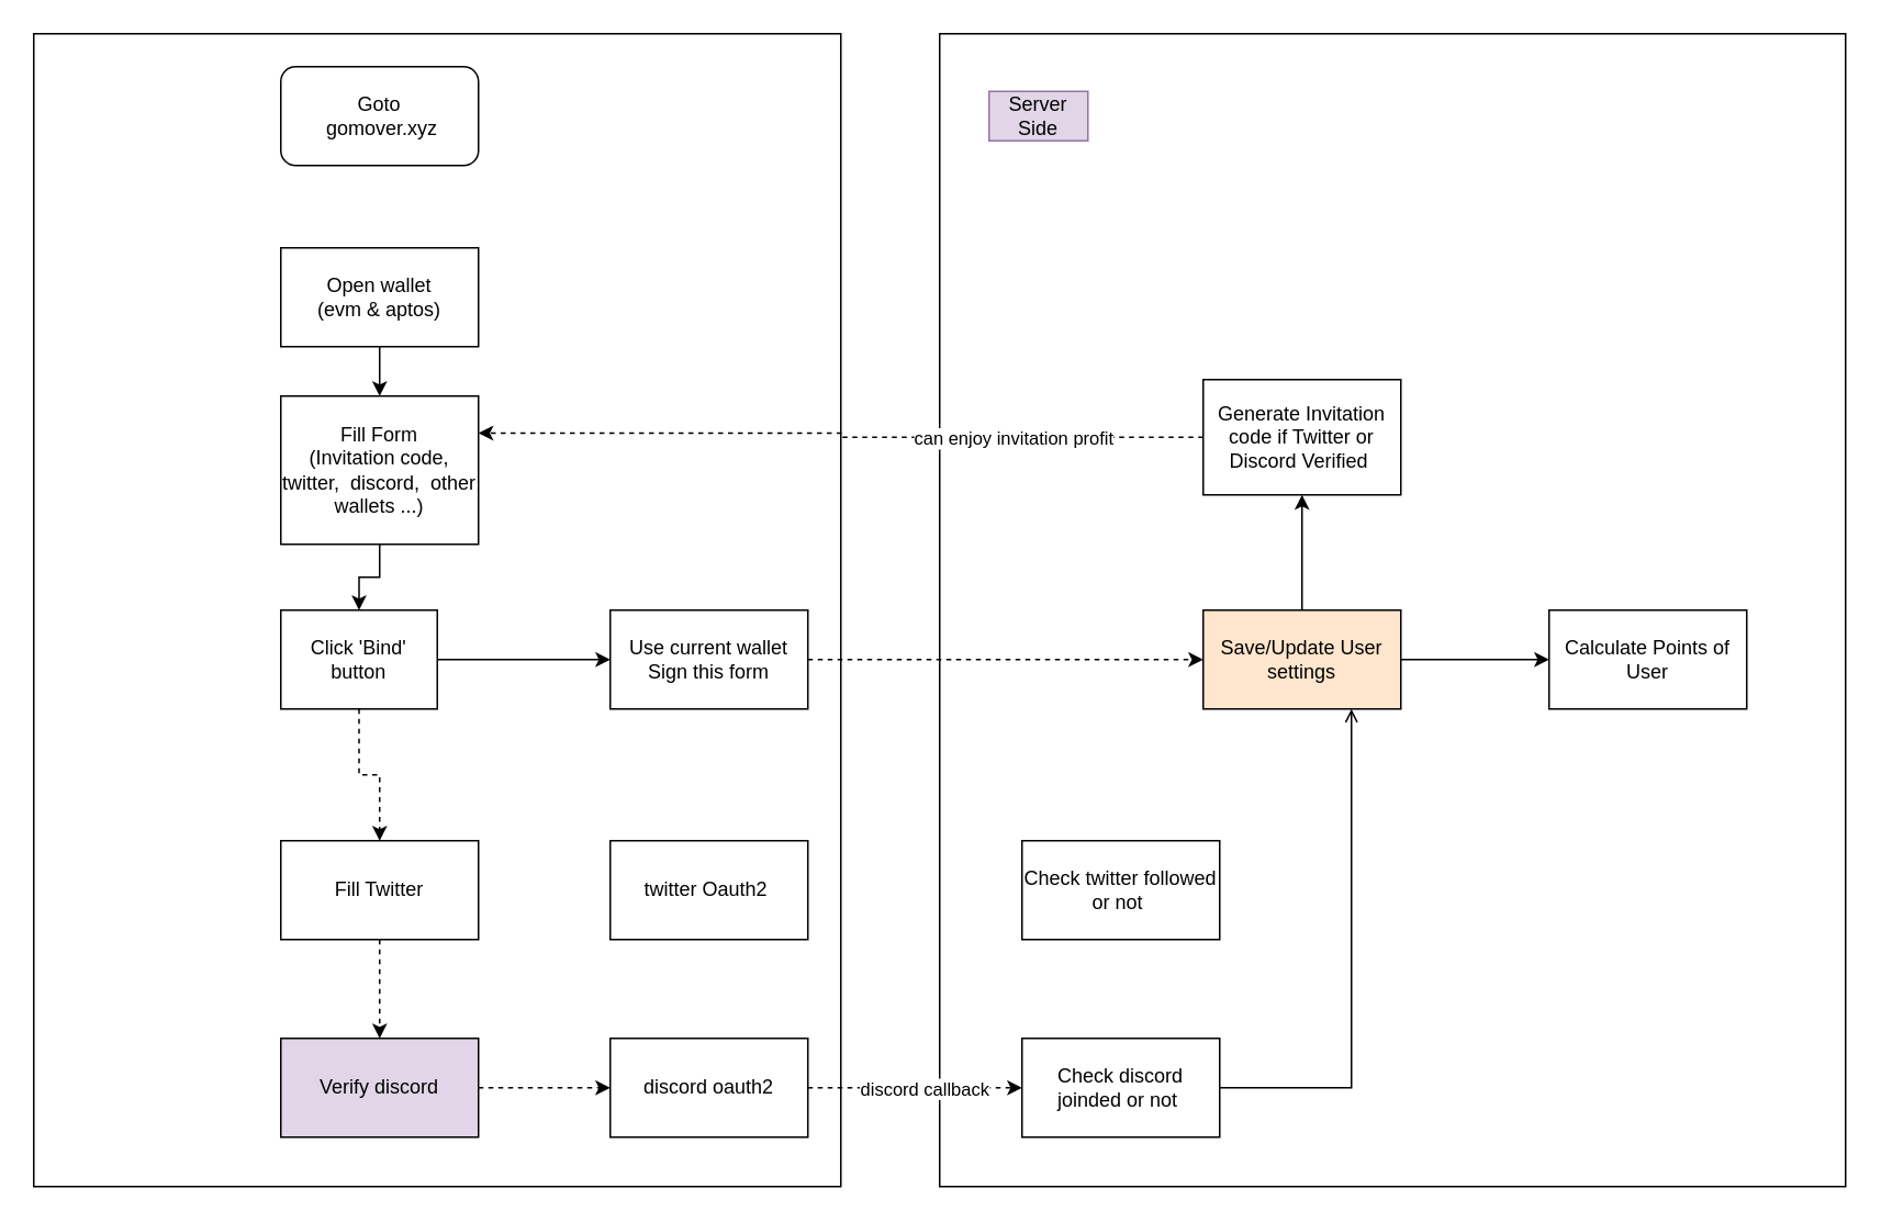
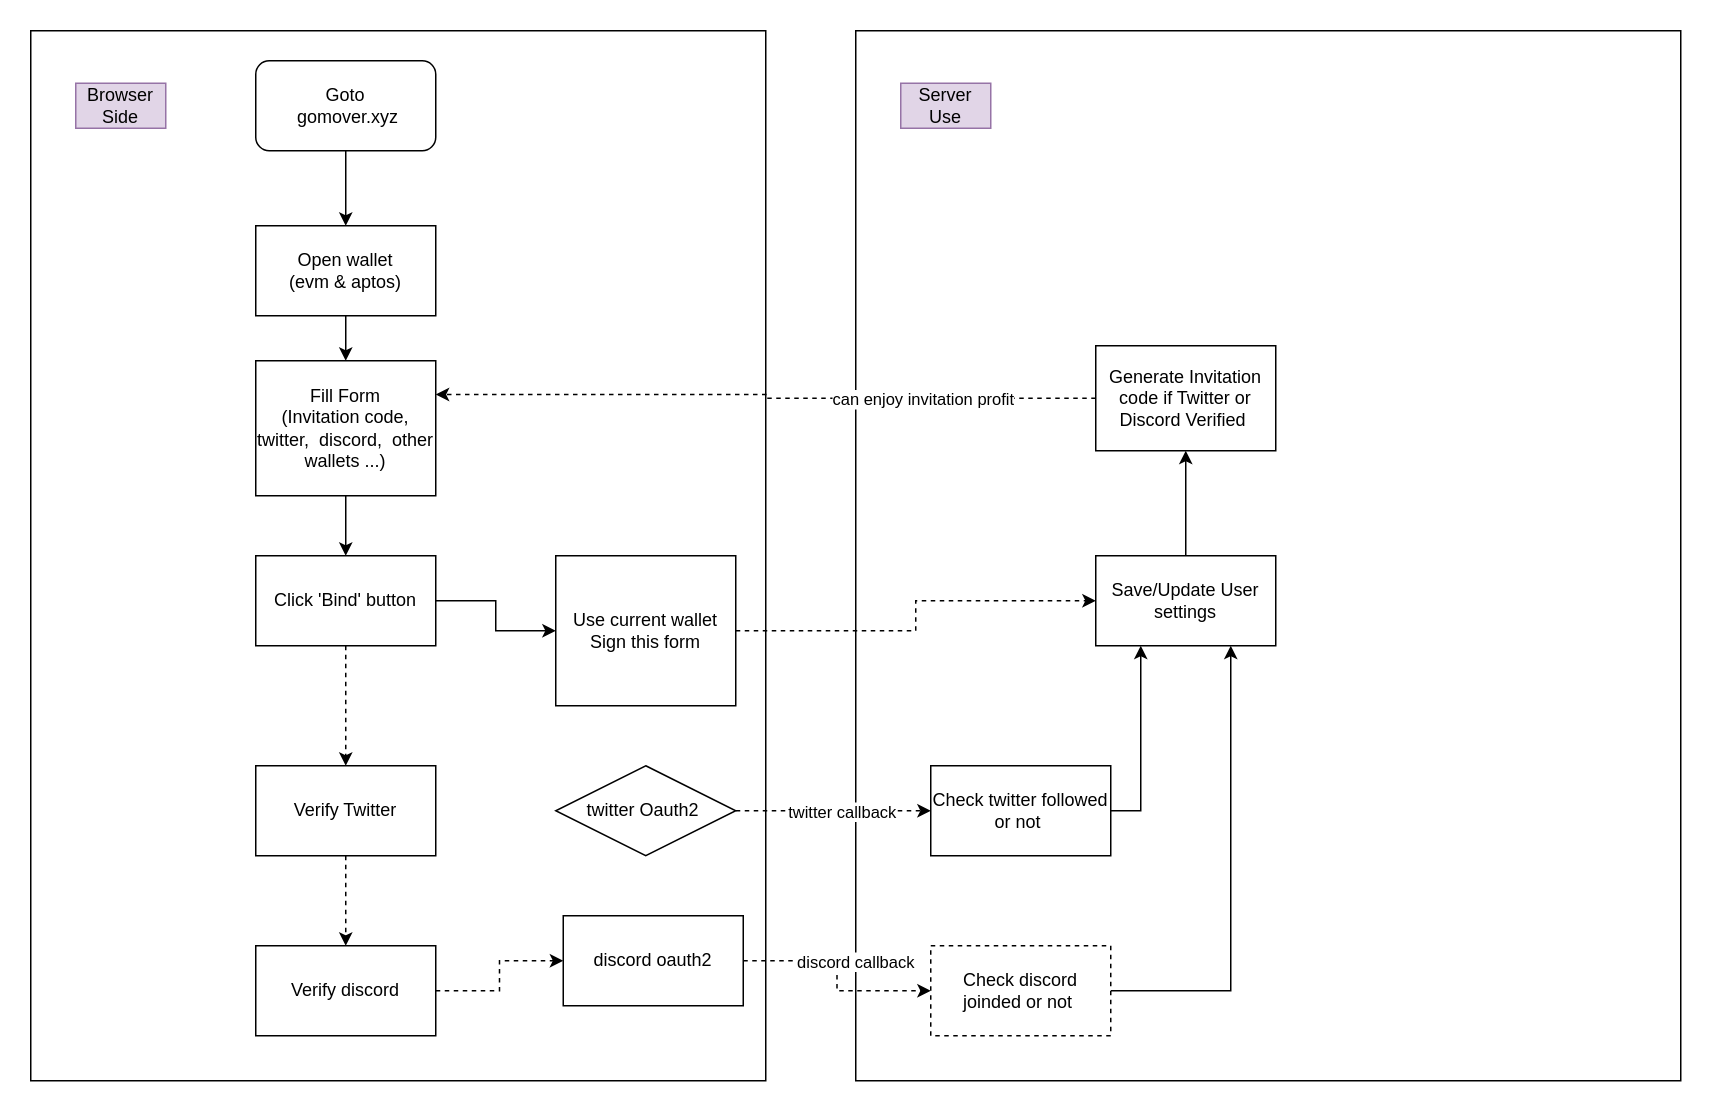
  <mxCell id="0" />
  <mxCell id="1" parent="0" />
  <mxCell id="2" value="" style="rounded=0;whiteSpace=wrap;html=1;" vertex="1" parent="1"><mxGeometry x="570" y="20" width="550" height="700" as="geometry" /></mxCell>
  <mxCell id="3" value="" style="rounded=0;whiteSpace=wrap;html=1;" vertex="1" parent="1"><mxGeometry x="20" y="20" width="490" height="700" as="geometry" /></mxCell>
+ <mxCell id="4" style="edgeStyle=orthogonalEdgeStyle;rounded=0;orthogonalLoop=1;jettySize=auto;html=1;entryX=0.5;entryY=0;entryDx=0;entryDy=0;" edge="1" parent="1" source="5" target="7"><mxGeometry relative="1" as="geometry" /></mxCell>
  <mxCell id="5" value="Goto&lt;br&gt;&amp;nbsp;gomover.xyz" style="rounded=1;whiteSpace=wrap;html=1;" vertex="1" parent="1"><mxGeometry x="170" y="40" width="120" height="60" as="geometry" /></mxCell>
  <mxCell id="6" value="" style="edgeStyle=orthogonalEdgeStyle;rounded=0;orthogonalLoop=1;jettySize=auto;html=1;" edge="1" parent="1" source="7" target="9"><mxGeometry relative="1" as="geometry" /></mxCell>
  <mxCell id="7" value="Open wallet&lt;br&gt;(evm &amp;amp; aptos)" style="whiteSpace=wrap;html=1;" vertex="1" parent="1"><mxGeometry x="170" y="150" width="120" height="60" as="geometry" /></mxCell>
  <mxCell id="8" value="" style="edgeStyle=orthogonalEdgeStyle;rounded=0;orthogonalLoop=1;jettySize=auto;html=1;" edge="1" parent="1" source="9" target="12"><mxGeometry relative="1" as="geometry" /></mxCell>
  <mxCell id="9" value="Fill Form&lt;br&gt;(Invitation code, twitter,&amp;nbsp; discord,&amp;nbsp; other wallets ...)" style="whiteSpace=wrap;html=1;" vertex="1" parent="1"><mxGeometry x="170" y="240" width="120" height="90" as="geometry" /></mxCell>
  <mxCell id="10" value="" style="edgeStyle=orthogonalEdgeStyle;rounded=0;orthogonalLoop=1;jettySize=auto;html=1;" edge="1" parent="1" source="12" target="14"><mxGeometry relative="1" as="geometry" /></mxCell>
  <mxCell id="11" value="" style="edgeStyle=orthogonalEdgeStyle;rounded=0;orthogonalLoop=1;jettySize=auto;html=1;dashed=1;" edge="1" parent="1" source="12" target="17"><mxGeometry relative="1" as="geometry" /></mxCell>
- <mxCell id="12" value="Click 'Bind' button" style="whiteSpace=wrap;html=1;" vertex="1" parent="1"><mxGeometry x="170" y="370" width="95" height="60" as="geometry" /></mxCell>
+ <mxCell id="12" value="Click 'Bind' button" style="whiteSpace=wrap;html=1;" vertex="1" parent="1"><mxGeometry x="170" y="370" width="120" height="60" as="geometry" /></mxCell>
  <mxCell id="13" style="edgeStyle=orthogonalEdgeStyle;rounded=0;orthogonalLoop=1;jettySize=auto;html=1;dashed=1;" edge="1" parent="1" source="14" target="28"><mxGeometry relative="1" as="geometry" /></mxCell>
- <mxCell id="14" value="Use current wallet Sign this form" style="whiteSpace=wrap;html=1;" vertex="1" parent="1"><mxGeometry x="370" y="370" width="120" height="60" as="geometry" /></mxCell>
+ <mxCell id="14" value="Use current wallet Sign this form" style="whiteSpace=wrap;html=1;" vertex="1" parent="1"><mxGeometry x="370" y="370" width="120" height="100" as="geometry" /></mxCell>
+ <mxCell id="15" value="Browser&lt;br&gt;Side" style="text;html=1;strokeColor=#9673a6;fillColor=#e1d5e7;align=center;verticalAlign=middle;whiteSpace=wrap;rounded=0;" vertex="1" parent="1"><mxGeometry x="50" y="55" width="60" height="30" as="geometry" /></mxCell>
  <mxCell id="16" value="" style="edgeStyle=orthogonalEdgeStyle;rounded=0;orthogonalLoop=1;jettySize=auto;html=1;dashed=1;" edge="1" parent="1" source="17" target="22"><mxGeometry relative="1" as="geometry" /></mxCell>
- <mxCell id="17" value="Fill Twitter" style="whiteSpace=wrap;html=1;" vertex="1" parent="1"><mxGeometry x="170" y="510" width="120" height="60" as="geometry" /></mxCell>
- <mxCell id="20" value="twitter Oauth2&amp;nbsp;" style="whiteSpace=wrap;html=1;" vertex="1" parent="1"><mxGeometry x="370" y="510" width="120" height="60" as="geometry" /></mxCell>
+ <mxCell id="17" value="Verify Twitter" style="whiteSpace=wrap;html=1;" vertex="1" parent="1"><mxGeometry x="170" y="510" width="120" height="60" as="geometry" /></mxCell>
+ <mxCell id="18" style="edgeStyle=orthogonalEdgeStyle;rounded=0;orthogonalLoop=1;jettySize=auto;html=1;dashed=1;" edge="1" parent="1" source="20" target="32"><mxGeometry relative="1" as="geometry" /></mxCell>
+ <mxCell id="19" value="twitter callback" style="edgeLabel;html=1;align=center;verticalAlign=middle;resizable=0;points=[];" vertex="1" connectable="0" parent="18"><mxGeometry x="-0.379" y="-1" relative="1" as="geometry"><mxPoint x="30" y="-1" as="offset" /></mxGeometry></mxCell>
+ <mxCell id="20" value="twitter Oauth2&amp;nbsp;" style="rhombus;whiteSpace=wrap;html=1;" vertex="1" parent="1"><mxGeometry x="370" y="510" width="120" height="60" as="geometry" /></mxCell>
  <mxCell id="21" value="" style="edgeStyle=orthogonalEdgeStyle;rounded=0;orthogonalLoop=1;jettySize=auto;html=1;dashed=1;" edge="1" parent="1" source="22" target="25"><mxGeometry relative="1" as="geometry" /></mxCell>
- <mxCell id="22" value="Verify discord" style="whiteSpace=wrap;html=1;fillColor=#e1d5e7;" vertex="1" parent="1"><mxGeometry x="170" y="630" width="120" height="60" as="geometry" /></mxCell>
+ <mxCell id="22" value="Verify discord" style="whiteSpace=wrap;html=1;" vertex="1" parent="1"><mxGeometry x="170" y="630" width="120" height="60" as="geometry" /></mxCell>
  <mxCell id="23" style="edgeStyle=orthogonalEdgeStyle;rounded=0;orthogonalLoop=1;jettySize=auto;html=1;entryX=0;entryY=0.5;entryDx=0;entryDy=0;dashed=1;" edge="1" parent="1" source="25" target="34"><mxGeometry relative="1" as="geometry" /></mxCell>
  <mxCell id="24" value="discord callback" style="edgeLabel;html=1;align=center;verticalAlign=middle;resizable=0;points=[];" vertex="1" connectable="0" parent="23"><mxGeometry x="-0.518" y="-3" relative="1" as="geometry"><mxPoint x="39" y="-3" as="offset" /></mxGeometry></mxCell>
- <mxCell id="25" value="discord oauth2" style="whiteSpace=wrap;html=1;" vertex="1" parent="1"><mxGeometry x="370" y="630" width="120" height="60" as="geometry" /></mxCell>
- <mxCell id="26" value="" style="edgeStyle=orthogonalEdgeStyle;rounded=0;orthogonalLoop=1;jettySize=auto;html=1;" edge="1" parent="1" source="28" target="30"><mxGeometry relative="1" as="geometry" /></mxCell>
+ <mxCell id="25" value="discord oauth2" style="whiteSpace=wrap;html=1;" vertex="1" parent="1"><mxGeometry x="375" y="610" width="120" height="60" as="geometry" /></mxCell>
  <mxCell id="27" value="" style="edgeStyle=orthogonalEdgeStyle;rounded=0;orthogonalLoop=1;jettySize=auto;html=1;" edge="1" parent="1" source="28" target="37"><mxGeometry relative="1" as="geometry" /></mxCell>
- <mxCell id="28" value="Save/Update User settings" style="rounded=0;whiteSpace=wrap;html=1;fillColor=#ffe6cc;" vertex="1" parent="1"><mxGeometry x="730" y="370" width="120" height="60" as="geometry" /></mxCell>
- <mxCell id="29" value="Server Side" style="text;html=1;strokeColor=#9673a6;fillColor=#e1d5e7;align=center;verticalAlign=middle;whiteSpace=wrap;rounded=0;" vertex="1" parent="1"><mxGeometry x="600" y="55" width="60" height="30" as="geometry" /></mxCell>
- <mxCell id="30" value="Calculate Points of User" style="whiteSpace=wrap;html=1;rounded=0;" vertex="1" parent="1"><mxGeometry x="940" y="370" width="120" height="60" as="geometry" /></mxCell>
+ <mxCell id="28" value="Save/Update User settings" style="rounded=0;whiteSpace=wrap;html=1;" vertex="1" parent="1"><mxGeometry x="730" y="370" width="120" height="60" as="geometry" /></mxCell>
+ <mxCell id="29" value="Server Use" style="text;html=1;strokeColor=#9673a6;fillColor=#e1d5e7;align=center;verticalAlign=middle;whiteSpace=wrap;rounded=0;" vertex="1" parent="1"><mxGeometry x="600" y="55" width="60" height="30" as="geometry" /></mxCell>
+ <mxCell id="31" style="edgeStyle=orthogonalEdgeStyle;rounded=0;orthogonalLoop=1;jettySize=auto;html=1;exitX=1;exitY=0.5;exitDx=0;exitDy=0;entryX=0.25;entryY=1;entryDx=0;entryDy=0;" edge="1" parent="1" source="32" target="28"><mxGeometry relative="1" as="geometry" /></mxCell>
  <mxCell id="32" value="Check twitter followed or not&amp;nbsp;" style="rounded=0;whiteSpace=wrap;html=1;" vertex="1" parent="1"><mxGeometry x="620" y="510" width="120" height="60" as="geometry" /></mxCell>
- <mxCell id="33" style="edgeStyle=orthogonalEdgeStyle;rounded=0;orthogonalLoop=1;jettySize=auto;html=1;entryX=0.75;entryY=1;entryDx=0;entryDy=0;exitX=1;exitY=0.5;exitDx=0;exitDy=0;endArrow=open;" edge="1" parent="1" source="34" target="28"><mxGeometry relative="1" as="geometry" /></mxCell>
- <mxCell id="34" value="Check discord joinded or not&amp;nbsp;" style="rounded=0;whiteSpace=wrap;html=1;" vertex="1" parent="1"><mxGeometry x="620" y="630" width="120" height="60" as="geometry" /></mxCell>
+ <mxCell id="33" style="edgeStyle=orthogonalEdgeStyle;rounded=0;orthogonalLoop=1;jettySize=auto;html=1;entryX=0.75;entryY=1;entryDx=0;entryDy=0;exitX=1;exitY=0.5;exitDx=0;exitDy=0;" edge="1" parent="1" source="34" target="28"><mxGeometry relative="1" as="geometry" /></mxCell>
+ <mxCell id="34" value="Check discord joinded or not&amp;nbsp;" style="rounded=0;whiteSpace=wrap;html=1;dashed=1;" vertex="1" parent="1"><mxGeometry x="620" y="630" width="120" height="60" as="geometry" /></mxCell>
  <mxCell id="35" style="edgeStyle=orthogonalEdgeStyle;rounded=0;orthogonalLoop=1;jettySize=auto;html=1;entryX=1;entryY=0.25;entryDx=0;entryDy=0;dashed=1;" edge="1" parent="1" source="37" target="9"><mxGeometry relative="1" as="geometry" /></mxCell>
  <mxCell id="36" value="can enjoy invitation profit" style="edgeLabel;html=1;align=center;verticalAlign=middle;resizable=0;points=[];" vertex="1" connectable="0" parent="35"><mxGeometry x="-0.476" relative="1" as="geometry"><mxPoint as="offset" /></mxGeometry></mxCell>
  <mxCell id="37" value="Generate Invitation code if Twitter or Discord Verified&amp;nbsp;" style="whiteSpace=wrap;html=1;rounded=0;" vertex="1" parent="1"><mxGeometry x="730" y="230" width="120" height="70" as="geometry" /></mxCell>
